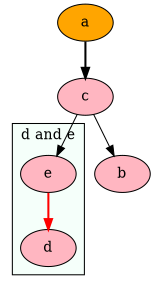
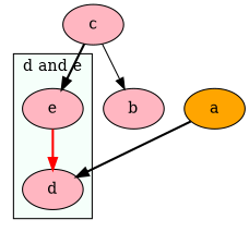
  digraph {
    node [fillcolor=lightpink style=filled]
    edge [style=bold]
    d
    e
    a [color=black fillcolor=orange]
    c
    b
    subgraph cluster_1 {
      bgcolor=mintcream
      label="d and e"
      d
      e
    }
    e -> d [color=red]
-   a -> c
-   c -> e [style=solid]
+   a -> d
+   c -> e
    c -> b [style=solid]
  }
